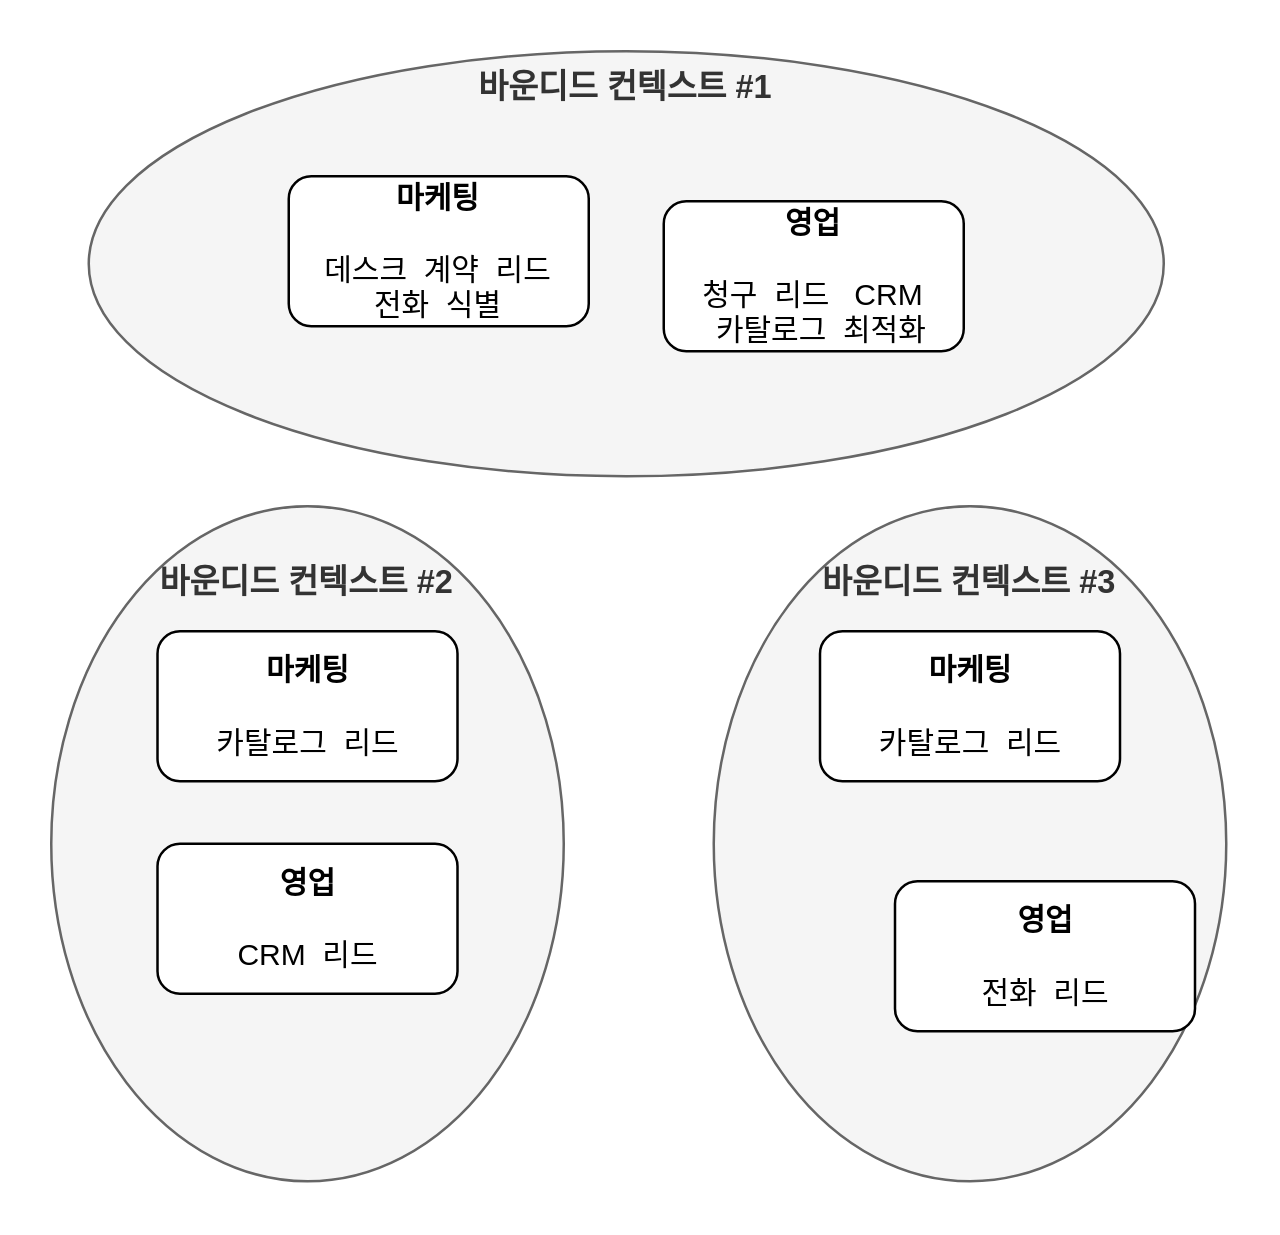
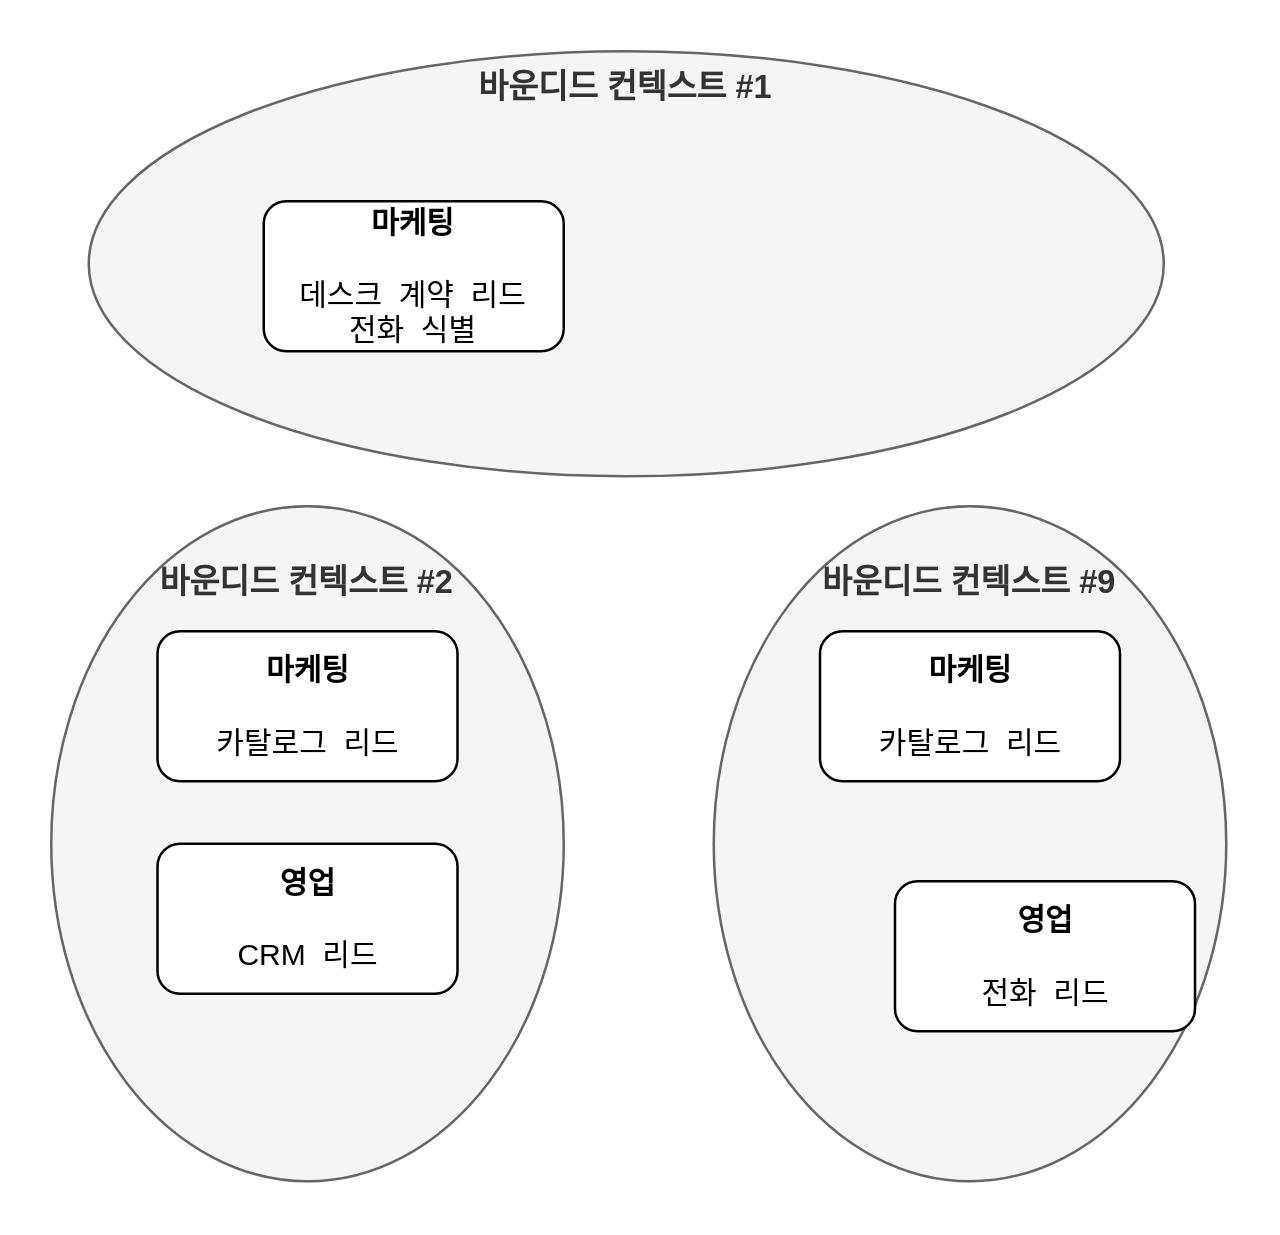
  <mxCell id="0" />
  <mxCell id="1" parent="0" />
  <mxCell id="2" value="&lt;div&gt;&lt;font style=&quot;font-size: 13px;&quot;&gt;&lt;b&gt;&lt;br&gt;&lt;/b&gt;&lt;/font&gt;&lt;/div&gt;&lt;font style=&quot;font-size: 13px;&quot;&gt;&lt;b&gt;&lt;div&gt;&lt;b style=&quot;background-color: transparent; color: light-dark(rgb(51, 51, 51), rgb(193, 193, 193));&quot;&gt;바운디드 컨텍스트 #2&lt;/b&gt;&lt;/div&gt;&lt;/b&gt;&lt;/font&gt;" style="ellipse;whiteSpace=wrap;html=1;fillColor=#f5f5f5;fontColor=#333333;strokeColor=#666666;verticalAlign=top;" vertex="1" parent="1"><mxGeometry x="20" y="202" width="205" height="270" as="geometry" /></mxCell>
- <mxCell id="3" value="&lt;div&gt;&lt;b&gt;&lt;font style=&quot;font-size: 13px;&quot;&gt;&lt;br&gt;&lt;/font&gt;&lt;/b&gt;&lt;/div&gt;&lt;b&gt;&lt;font style=&quot;font-size: 13px;&quot;&gt;바운디드 컨텍스트 #3&lt;/font&gt;&lt;/b&gt;" style="ellipse;whiteSpace=wrap;html=1;fillColor=#f5f5f5;fontColor=#333333;strokeColor=#666666;verticalAlign=top;" vertex="1" parent="1"><mxGeometry x="285" y="202" width="205" height="270" as="geometry" /></mxCell>
+ <mxCell id="3" value="&lt;div&gt;&lt;b&gt;&lt;font style=&quot;font-size: 13px;&quot;&gt;&lt;br&gt;&lt;/font&gt;&lt;/b&gt;&lt;/div&gt;&lt;b&gt;&lt;font style=&quot;font-size: 13px;&quot;&gt;바운디드 컨텍스트 #9&lt;/font&gt;&lt;/b&gt;" style="ellipse;whiteSpace=wrap;html=1;fillColor=#f5f5f5;fontColor=#333333;strokeColor=#666666;verticalAlign=top;" vertex="1" parent="1"><mxGeometry x="285" y="202" width="205" height="270" as="geometry" /></mxCell>
  <mxCell id="4" value="&lt;b&gt;&lt;font style=&quot;font-size: 13px;&quot;&gt;바운디드 컨텍스트 #1&lt;/font&gt;&lt;/b&gt;" style="ellipse;whiteSpace=wrap;html=1;fillColor=#f5f5f5;fontColor=#333333;strokeColor=#666666;verticalAlign=top;" vertex="1" parent="1"><mxGeometry x="35" y="20" width="430" height="170" as="geometry" /></mxCell>
- <mxCell id="5" value="&lt;b&gt;마케팅&lt;/b&gt;&lt;div&gt;&lt;br&gt;&lt;/div&gt;&lt;div&gt;데스크&amp;nbsp; 계약&amp;nbsp; 리드&lt;/div&gt;&lt;div&gt;전화&amp;nbsp; 식별&lt;/div&gt;" style="rounded=1;whiteSpace=wrap;html=1;" vertex="1" parent="1"><mxGeometry x="115" y="70" width="120" height="60" as="geometry" /></mxCell>
- <mxCell id="6" value="&lt;b&gt;영업&lt;/b&gt;&lt;div&gt;&lt;br&gt;&lt;/div&gt;&lt;div&gt;청구&amp;nbsp; 리드&amp;nbsp; &amp;nbsp;CRM&lt;/div&gt;&lt;div&gt;&amp;nbsp; 카탈로그&amp;nbsp; 최적화&lt;/div&gt;" style="rounded=1;whiteSpace=wrap;html=1;" vertex="1" parent="1"><mxGeometry x="265" y="80" width="120" height="60" as="geometry" /></mxCell>
+ <mxCell id="5" value="&lt;b&gt;마케팅&lt;/b&gt;&lt;div&gt;&lt;br&gt;&lt;/div&gt;&lt;div&gt;데스크&amp;nbsp; 계약&amp;nbsp; 리드&lt;/div&gt;&lt;div&gt;전화&amp;nbsp; 식별&lt;/div&gt;" style="rounded=1;whiteSpace=wrap;html=1;" vertex="1" parent="1"><mxGeometry x="105" y="80" width="120" height="60" as="geometry" /></mxCell>
  <mxCell id="7" value="&lt;b&gt;마케팅&lt;/b&gt;&lt;div&gt;&lt;br&gt;&lt;/div&gt;&lt;div&gt;카탈로그&amp;nbsp; 리드&lt;/div&gt;" style="rounded=1;whiteSpace=wrap;html=1;" vertex="1" parent="1"><mxGeometry x="62.5" y="252" width="120" height="60" as="geometry" /></mxCell>
  <mxCell id="8" value="&lt;b&gt;영업&lt;/b&gt;&lt;div&gt;&lt;br&gt;&lt;/div&gt;&lt;div&gt;CRM&amp;nbsp; 리드&lt;/div&gt;" style="rounded=1;whiteSpace=wrap;html=1;" vertex="1" parent="1"><mxGeometry x="62.5" y="337" width="120" height="60" as="geometry" /></mxCell>
  <mxCell id="9" value="&lt;b&gt;마케팅&lt;/b&gt;&lt;div&gt;&lt;br&gt;&lt;/div&gt;&lt;div&gt;카탈로그&amp;nbsp; 리드&lt;/div&gt;" style="rounded=1;whiteSpace=wrap;html=1;" vertex="1" parent="1"><mxGeometry x="327.5" y="252" width="120" height="60" as="geometry" /></mxCell>
  <mxCell id="10" value="&lt;b&gt;영업&lt;/b&gt;&lt;div&gt;&lt;br&gt;&lt;/div&gt;&lt;div&gt;전화&amp;nbsp; 리드&lt;/div&gt;" style="rounded=1;whiteSpace=wrap;html=1;" vertex="1" parent="1"><mxGeometry x="357.5" y="352" width="120" height="60" as="geometry" /></mxCell>
